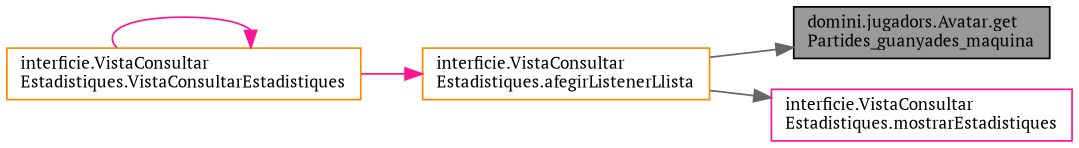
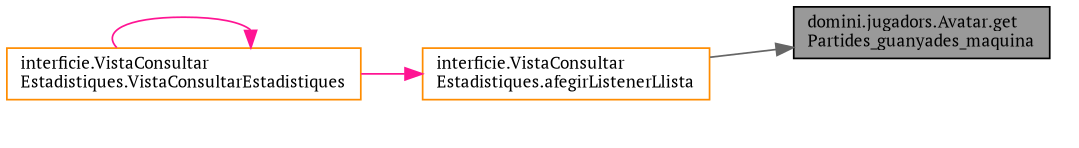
  digraph {
    fontname="PT Serif"
    rankdir=RL
    node [color=darkorange fillcolor=white fontname="PT Serif" fontsize=10 shape=box style=filled]
    edge [color=gray40 dir=back fontname="PT Serif" fontsize=10 labelfontname=Helvetica labelfontsize=10 style=solid]
    n1 [color=black fillcolor=grey60 fontcolor=black height=0.2 label="domini.jugadors.Avatar.get\lPartides_guanyades_maquina" width=0.4]
    n2 [height=0.2 label="interficie.VistaConsultar\lEstadistiques.afegirListenerLlista" width=0.4]
-   n3 [color=deeppink height=0.2 label="interficie.VistaConsultar\lEstadistiques.mostrarEstadistiques" width=0.4]
    n4 [height=0.2 label="interficie.VistaConsultar\lEstadistiques.VistaConsultarEstadistiques" width=0.4]
    n1 -> n2
    n2 -> n4 [color=deeppink]
-   n3 -> n2
    n4 -> n4 [color=deeppink]
  }
